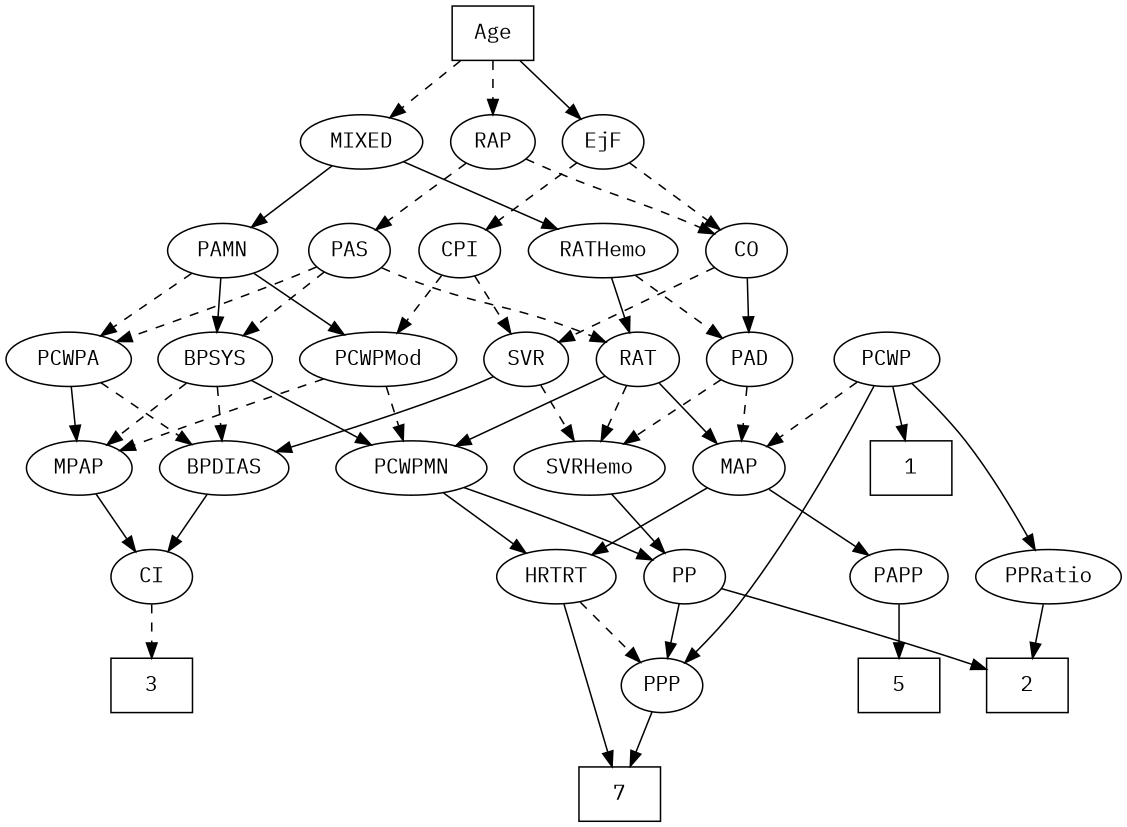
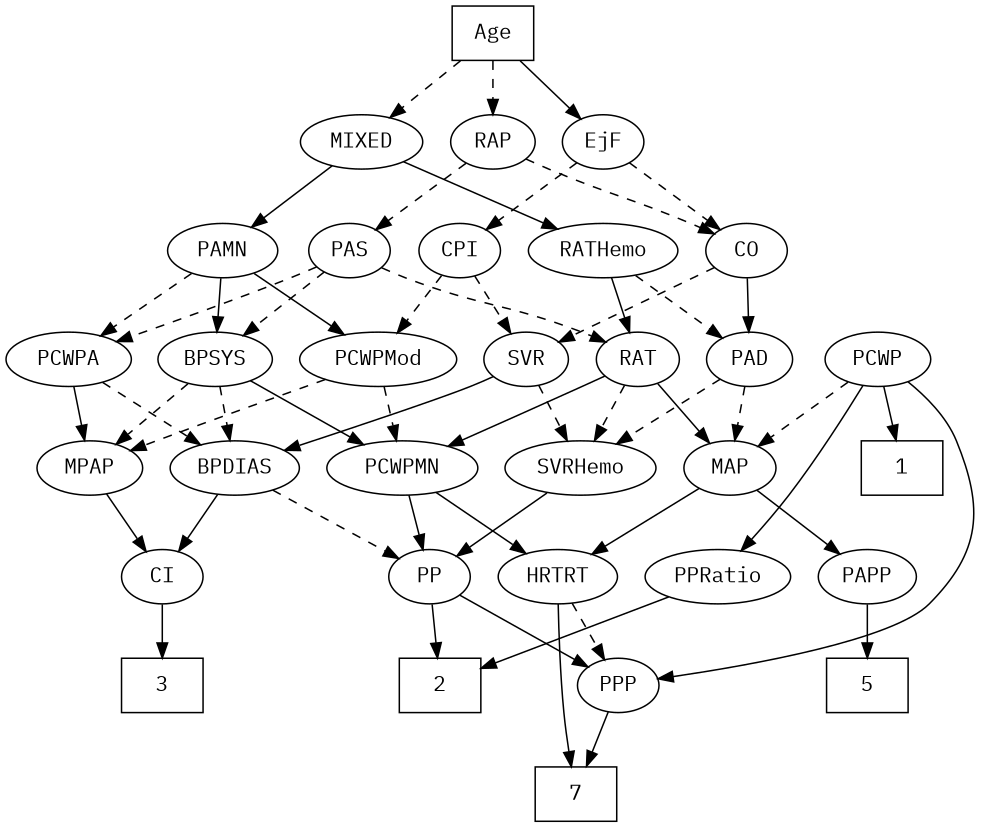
  strict digraph {
    fontname="IBM Plex Mono"
    node [fontname="IBM Plex Mono"]
    edge [fontname="IBM Plex Mono" style=solid]
    1 [height=0.5 shape=box width=0.75]
    2 [height=0.5 shape=box width=0.75]
    3 [height=0.5 shape=box width=0.75]
    n4 [height=0.5 label=7 shape=box width=0.75]
    5 [height=0.5 shape=box width=0.75]
    Age [height=0.5 shape=box width=0.75]
    EjF [height=0.5 width=0.75]
    RAP [height=0.5 width=0.77632]
    MIXED [height=0.5 width=1.1193]
    CO [height=0.5 width=0.75]
    CPI [height=0.5 width=0.75]
    PAS [height=0.5 width=0.75]
    PAMN [height=0.5 width=1.011]
    RATHemo [height=0.5 width=1.3721]
    PAD [height=0.5 width=0.79437]
    SVR [height=0.5 width=0.77632]
    PCWPMod [height=0.5 width=1.4443]
    BPSYS [height=0.5 width=1.0471]
    RAT [height=0.5 width=0.75827]
    PCWPA [height=0.5 width=1.1555]
    SVRHemo [height=0.5 width=1.3902]
    MAP [height=0.5 width=0.84854]
    BPDIAS [height=0.5 width=1.1735]
    MPAP [height=0.5 width=0.97491]
    PCWPMN [height=0.5 width=1.3902]
    CI [height=0.5 width=0.75]
    PP [height=0.5 width=0.75]
    HRTRT [height=0.5 width=1.1013]
    PPP [height=0.5 width=0.75]
    PAPP [height=0.5 width=0.88464]
    PCWP [height=0.5 width=0.97491]
    PPRatio [height=0.5 width=1.1013]
    Age -> EjF
    Age -> RAP [style=dashed]
    Age -> MIXED [style=dashed]
    EjF -> CO [style=dashed]
    EjF -> CPI [style=dashed]
    RAP -> CO [style=dashed]
    RAP -> PAS [style=dashed]
    MIXED -> PAMN
    MIXED -> RATHemo
    CO -> PAD
    CO -> SVR [style=dashed]
    CPI -> SVR [style=dashed]
    CPI -> PCWPMod [style=dashed]
    PAS -> BPSYS [style=dashed]
    PAS -> RAT [style=dashed]
    PAS -> PCWPA [style=dashed]
    PAMN -> PCWPMod
    PAMN -> BPSYS
    PAMN -> PCWPA [style=dashed]
    RATHemo -> PAD [style=dashed]
    RATHemo -> RAT
    PAD -> SVRHemo [style=dashed]
    PAD -> MAP [style=dashed]
    SVR -> SVRHemo [style=dashed]
    SVR -> BPDIAS
    PCWPMod -> MPAP [style=dashed]
    PCWPMod -> PCWPMN [style=dashed]
    BPSYS -> BPDIAS [style=dashed]
    BPSYS -> MPAP [style=dashed]
    BPSYS -> PCWPMN
    RAT -> SVRHemo [style=dashed]
    RAT -> MAP
    RAT -> PCWPMN
    PCWPA -> BPDIAS [style=dashed]
    PCWPA -> MPAP
    SVRHemo -> PP
    MAP -> HRTRT
    MAP -> PAPP
    BPDIAS -> CI
+   BPDIAS -> PP [style=dashed]
    MPAP -> CI
    PCWPMN -> PP
    PCWPMN -> HRTRT
-   CI -> 3 [style=dashed]
+   CI -> 3
    PP -> 2
    PP -> PPP
    HRTRT -> n4
    HRTRT -> PPP [style=dashed]
    PPP -> n4
    PAPP -> 5
    PCWP -> 1
    PCWP -> MAP [style=dashed]
    PCWP -> PPP
    PCWP -> PPRatio
    PPRatio -> 2
  }
